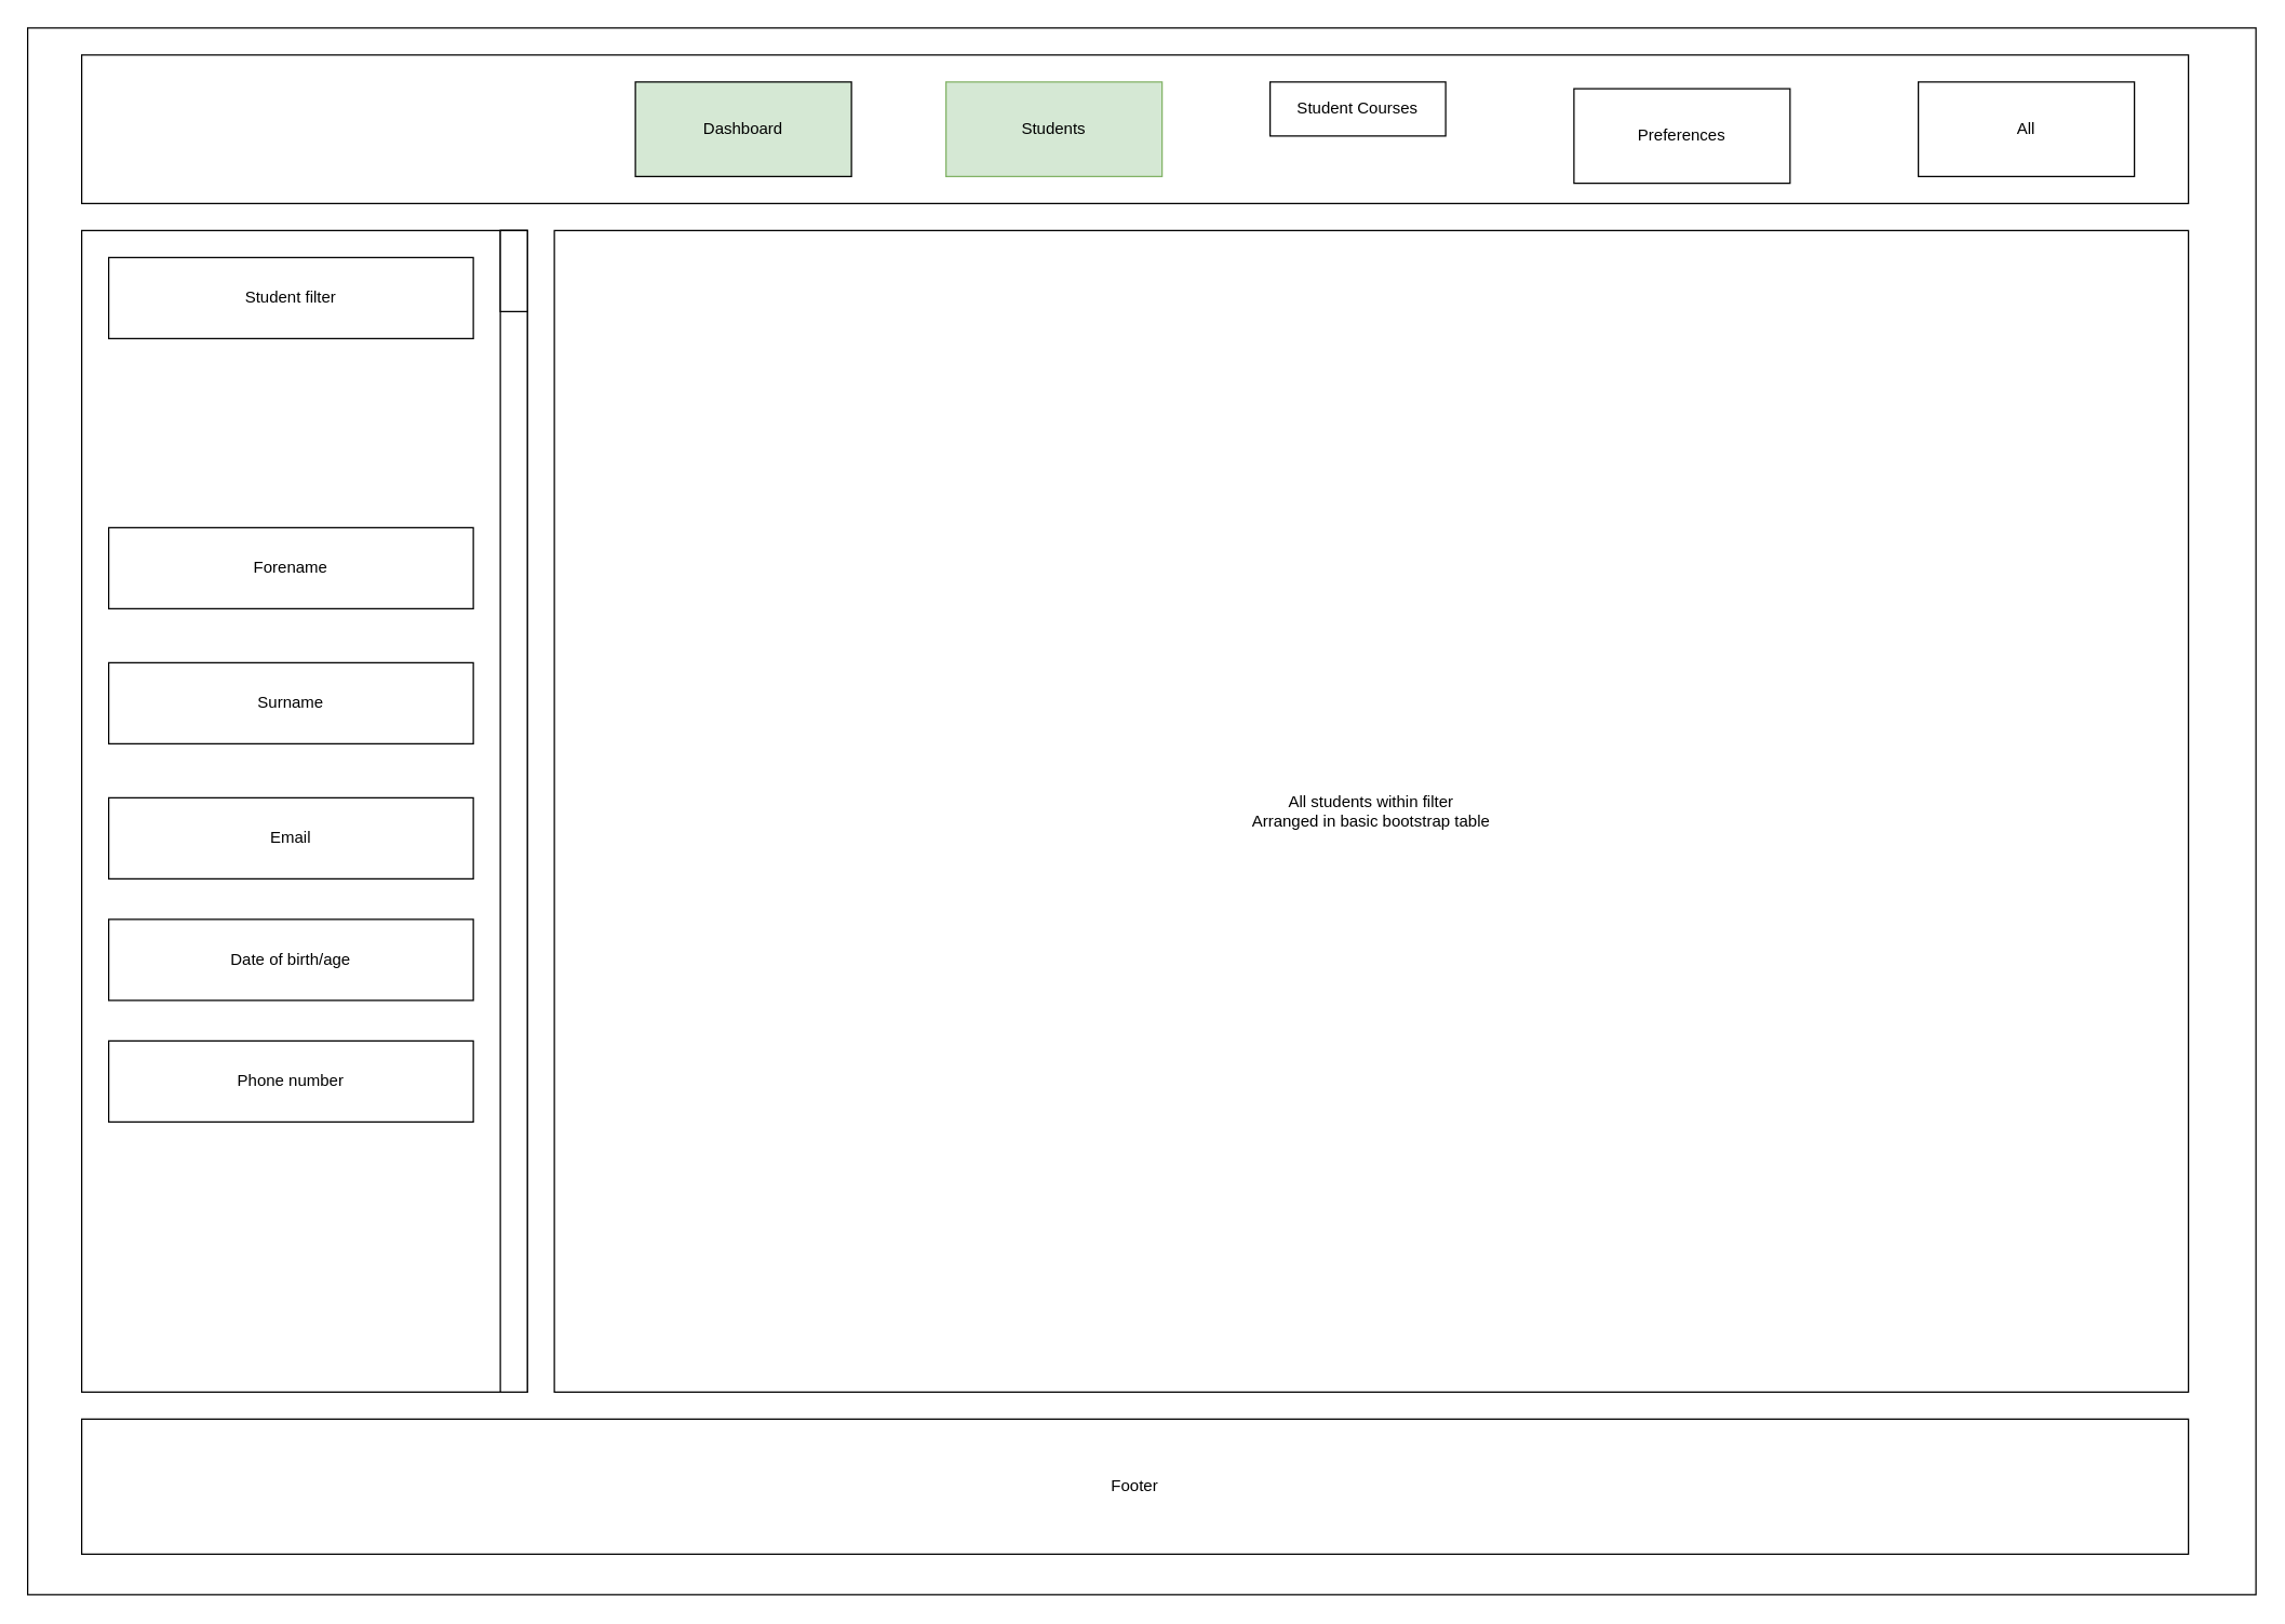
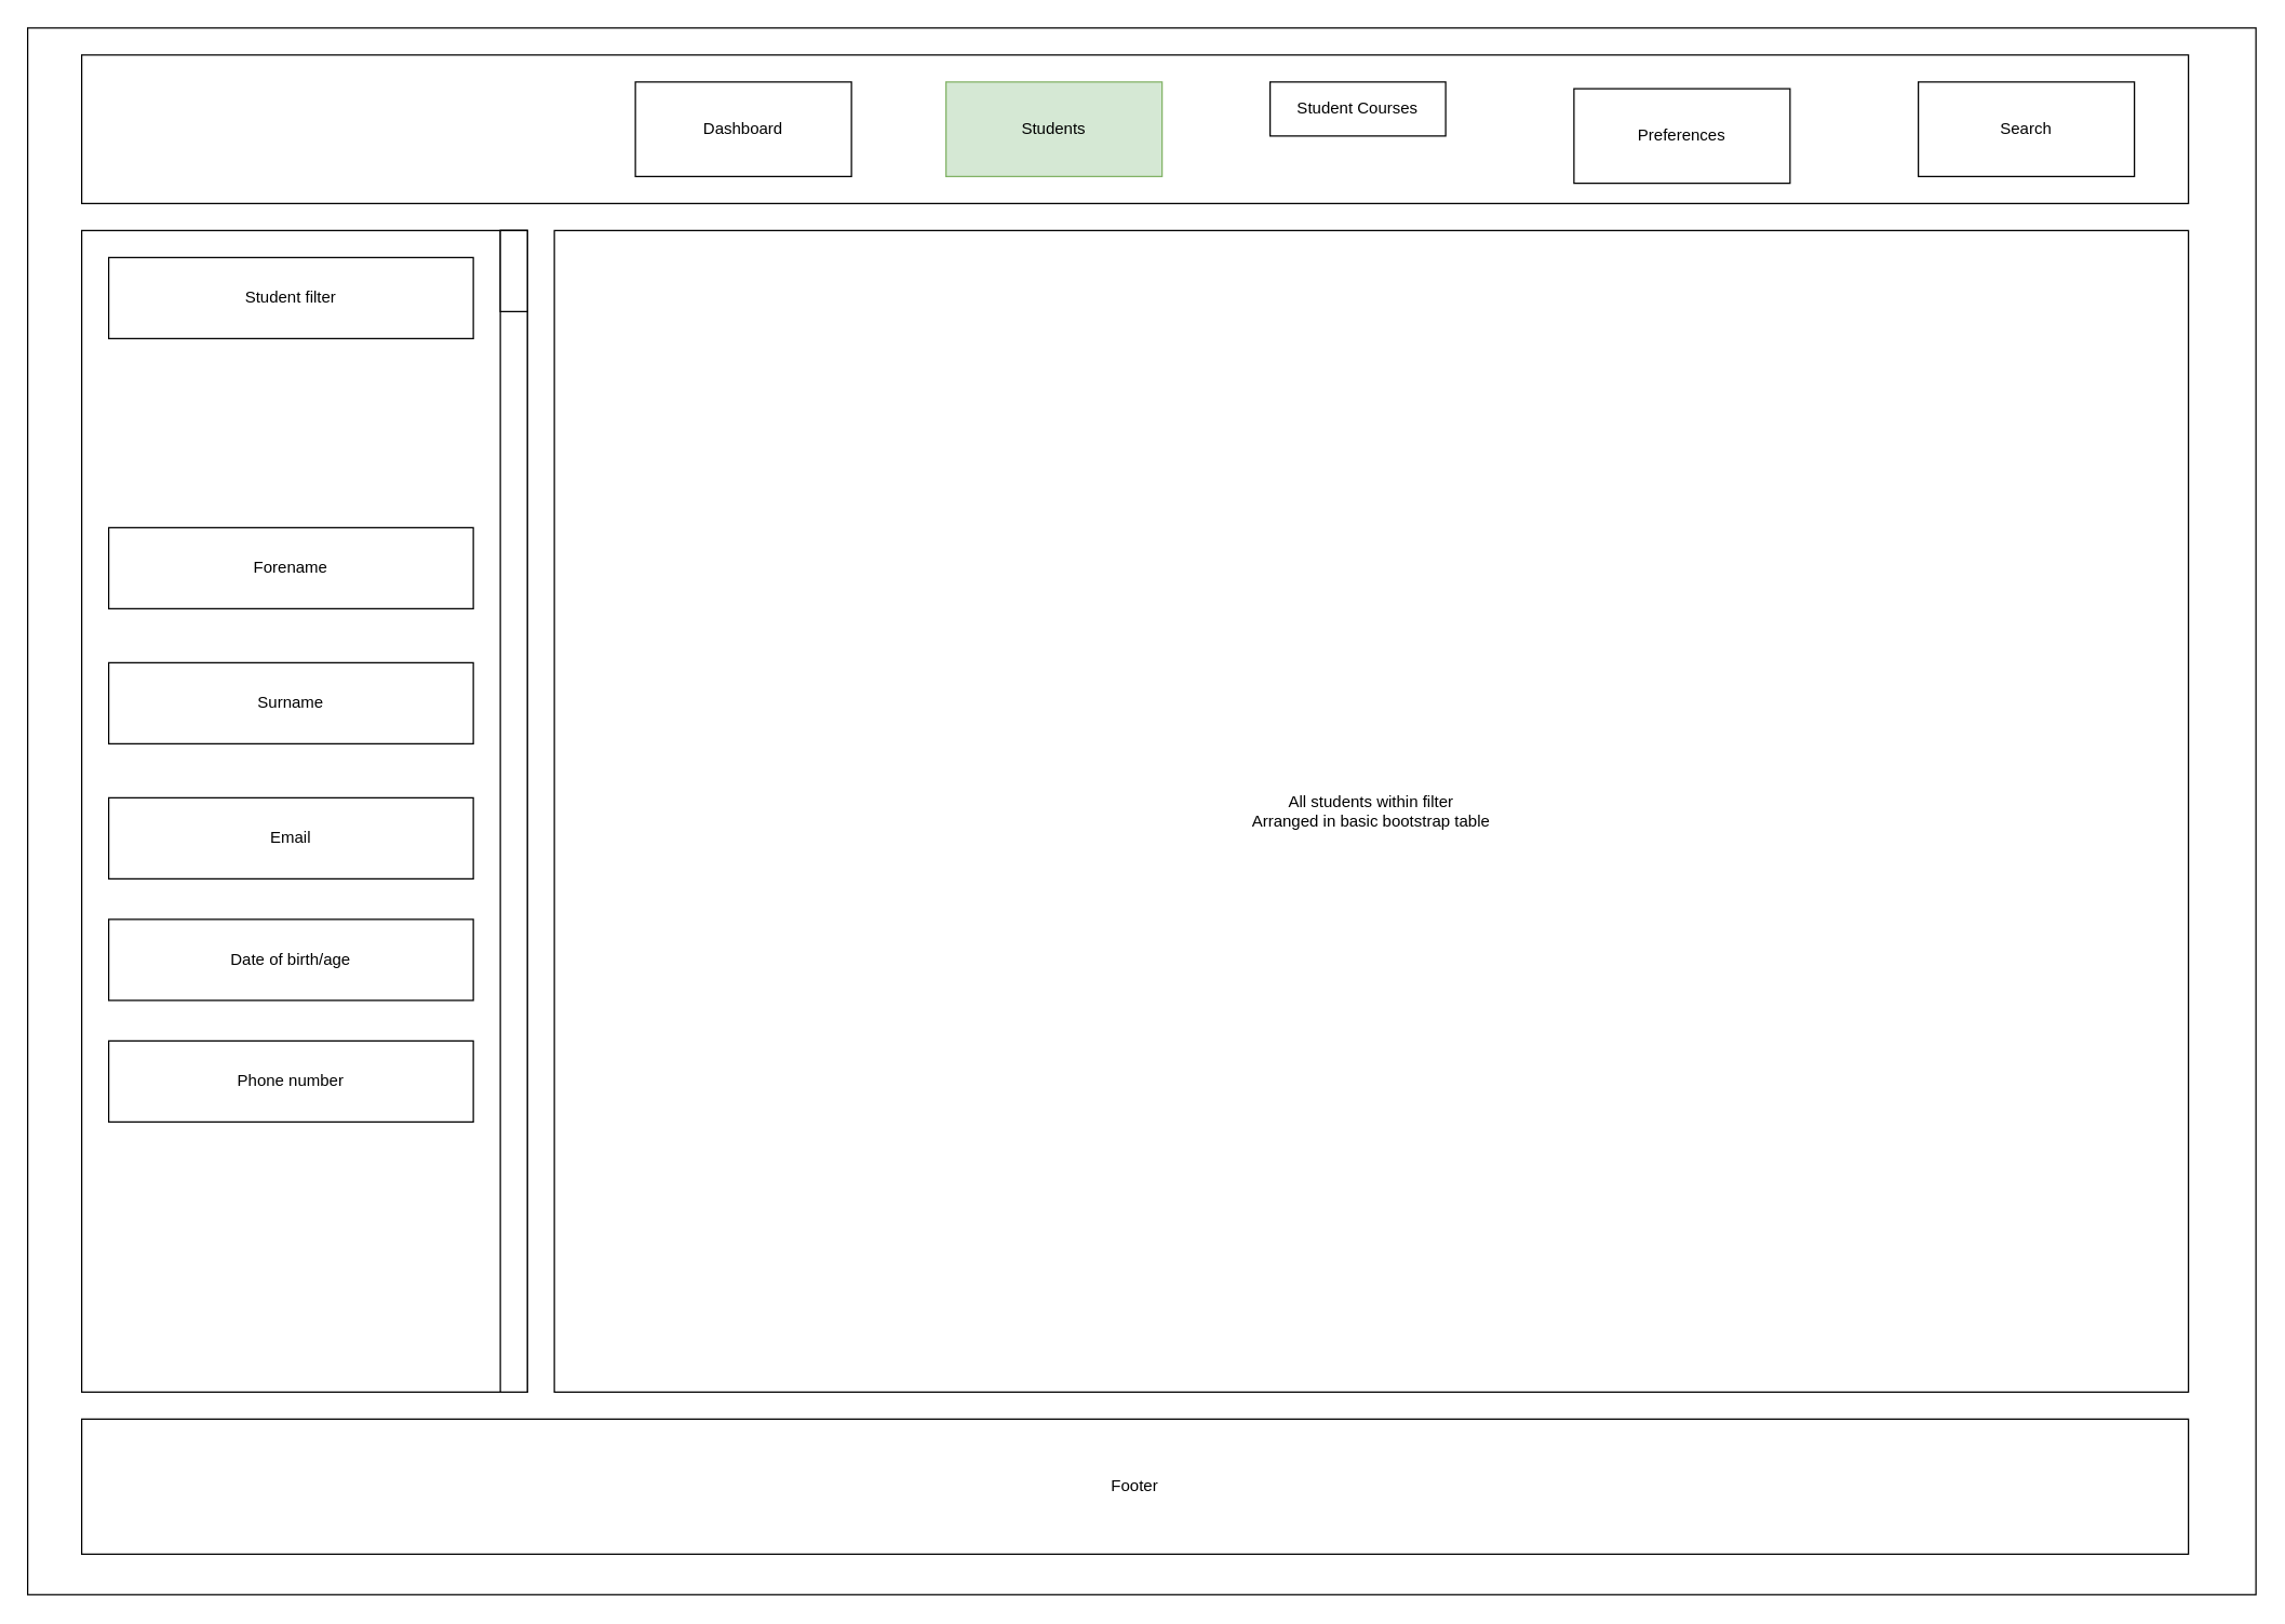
  <mxCell id="0" />
  <mxCell id="1" parent="0" />
  <mxCell id="2" value="" style="rounded=0;whiteSpace=wrap;html=1;" vertex="1" parent="1"><mxGeometry width="1650" height="1160" as="geometry" x="20" y="20" /></mxCell>
  <mxCell id="3" value="" style="rounded=0;whiteSpace=wrap;html=1;" vertex="1" parent="1"><mxGeometry x="60" y="40" width="1560" height="110" as="geometry" /></mxCell>
  <mxCell id="4" value="Students" style="rounded=0;whiteSpace=wrap;html=1;fillColor=#d5e8d4;strokeColor=#82b366;" vertex="1" parent="1"><mxGeometry x="700" y="60" width="160" height="70" as="geometry" /></mxCell>
- <mxCell id="5" value="All" style="rounded=0;whiteSpace=wrap;html=1;" vertex="1" parent="1"><mxGeometry x="1420" y="60" width="160" height="70" as="geometry" /></mxCell>
+ <mxCell id="5" value="Search" style="rounded=0;whiteSpace=wrap;html=1;" vertex="1" parent="1"><mxGeometry x="1420" y="60" width="160" height="70" as="geometry" /></mxCell>
  <mxCell id="6" value="Preferences" style="rounded=0;whiteSpace=wrap;html=1;" vertex="1" parent="1"><mxGeometry x="1165" y="65" width="160" height="70" as="geometry" /></mxCell>
  <mxCell id="7" value="Student Courses" style="rounded=0;whiteSpace=wrap;html=1;" vertex="1" parent="1"><mxGeometry x="940" y="60" width="130" height="40" as="geometry" /></mxCell>
  <mxCell id="8" value="Footer" style="rounded=0;whiteSpace=wrap;html=1;" vertex="1" parent="1"><mxGeometry x="60" y="1050" width="1560" height="100" as="geometry" /></mxCell>
- <mxCell id="9" value="Dashboard" style="rounded=0;whiteSpace=wrap;html=1;fillColor=#d5e8d4;" vertex="1" parent="1"><mxGeometry x="470" y="60" width="160" height="70" as="geometry" /></mxCell>
+ <mxCell id="9" value="Dashboard" style="rounded=0;whiteSpace=wrap;html=1;" vertex="1" parent="1"><mxGeometry x="470" y="60" width="160" height="70" as="geometry" /></mxCell>
  <mxCell id="10" value="All students within filter&lt;br&gt;Arranged in basic bootstrap table" style="rounded=0;whiteSpace=wrap;html=1;" vertex="1" parent="1"><mxGeometry x="410" y="170" width="1210" height="860" as="geometry" /></mxCell>
  <mxCell id="11" value="" style="rounded=0;whiteSpace=wrap;html=1;" vertex="1" parent="1"><mxGeometry x="60" y="170" width="330" height="860" as="geometry" /></mxCell>
  <mxCell id="12" value="" style="rounded=0;whiteSpace=wrap;html=1;" vertex="1" parent="1"><mxGeometry x="370" y="170" width="20" height="860" as="geometry" /></mxCell>
  <mxCell id="13" value="" style="rounded=0;whiteSpace=wrap;html=1;" vertex="1" parent="1"><mxGeometry x="370" y="170" width="20" height="60" as="geometry" /></mxCell>
  <mxCell id="14" value="Student filter" style="rounded=0;whiteSpace=wrap;html=1;" vertex="1" parent="1"><mxGeometry x="80" y="190" width="270" height="60" as="geometry" /></mxCell>
  <mxCell id="15" value="Date of birth/age" style="rounded=0;whiteSpace=wrap;html=1;" vertex="1" parent="1"><mxGeometry x="80" y="680" width="270" height="60" as="geometry" /></mxCell>
  <mxCell id="16" value="Forename" style="rounded=0;whiteSpace=wrap;html=1;" vertex="1" parent="1"><mxGeometry x="80" y="390" width="270" height="60" as="geometry" /></mxCell>
  <mxCell id="17" value="Surname" style="rounded=0;whiteSpace=wrap;html=1;" vertex="1" parent="1"><mxGeometry x="80" y="490" width="270" height="60" as="geometry" /></mxCell>
  <mxCell id="18" value="Email" style="rounded=0;whiteSpace=wrap;html=1;" vertex="1" parent="1"><mxGeometry x="80" y="590" width="270" height="60" as="geometry" /></mxCell>
  <mxCell id="19" value="Phone number" style="rounded=0;whiteSpace=wrap;html=1;" vertex="1" parent="1"><mxGeometry x="80" y="770" width="270" height="60" as="geometry" /></mxCell>
